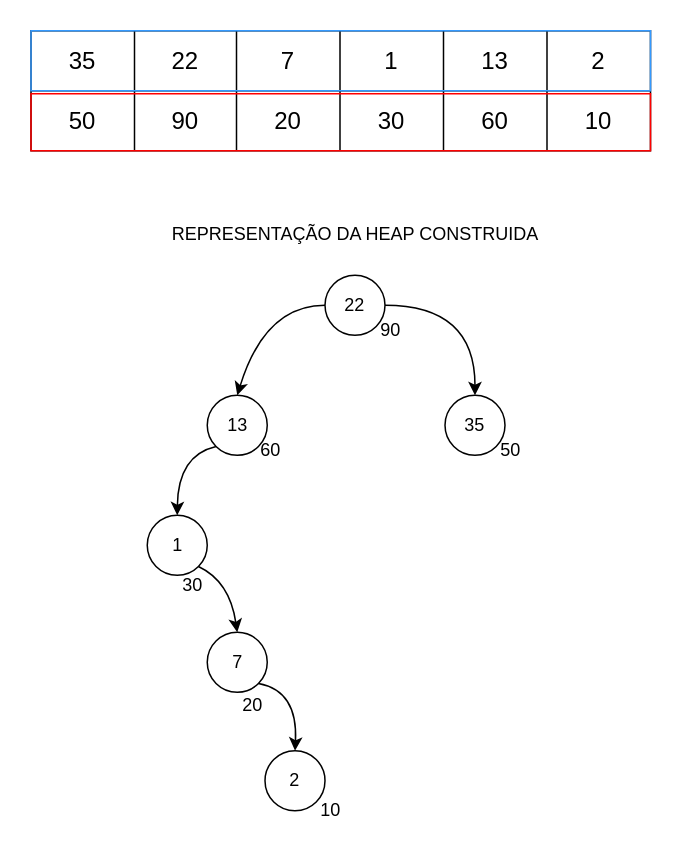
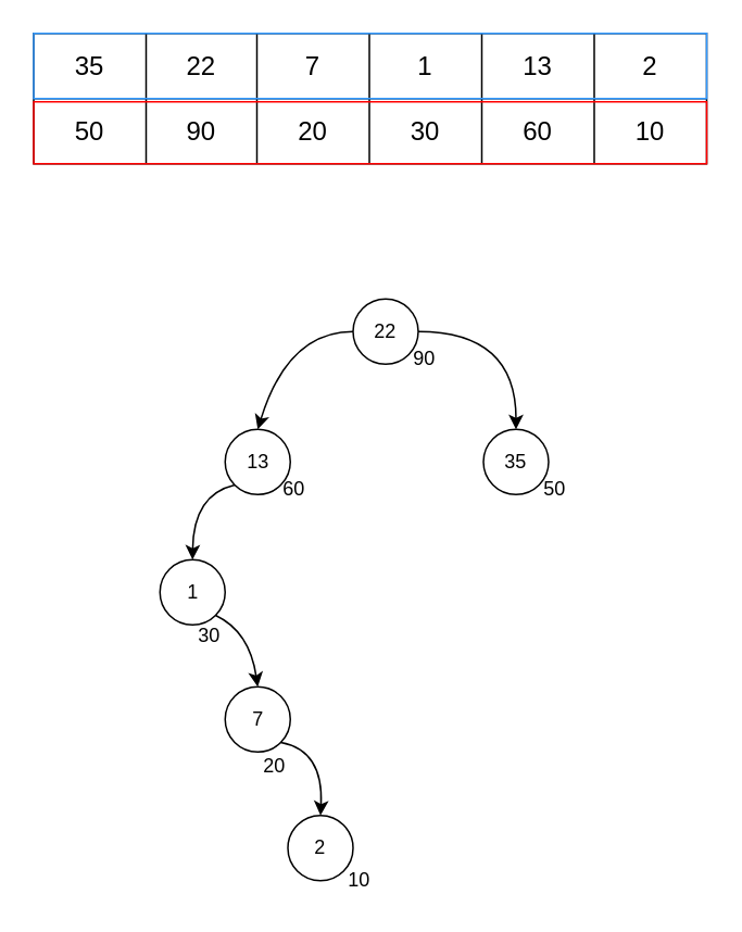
  <mxCell id="0" />
  <mxCell id="1" parent="0" />
  <mxCell id="2" value="" style="shape=table;startSize=0;container=1;collapsible=0;childLayout=tableLayout;fontSize=16;" vertex="1" parent="1"><mxGeometry x="20" y="20" width="413" height="80" as="geometry" /></mxCell>
  <mxCell id="3" value="" style="shape=tableRow;horizontal=0;startSize=0;swimlaneHead=0;swimlaneBody=0;strokeColor=inherit;top=0;left=0;bottom=0;right=0;collapsible=0;dropTarget=0;fillColor=none;points=[[0,0.5],[1,0.5]];portConstraint=eastwest;fontSize=16;" vertex="1" parent="2"><mxGeometry width="413" height="40" as="geometry" /></mxCell>
  <mxCell id="4" value="35" style="shape=partialRectangle;html=1;whiteSpace=wrap;connectable=0;strokeColor=inherit;overflow=hidden;fillColor=none;top=0;left=0;bottom=0;right=0;pointerEvents=1;fontSize=16;" vertex="1" parent="3"><mxGeometry width="69" height="40" as="geometry"><mxRectangle width="69" height="40" as="alternateBounds" /></mxGeometry></mxCell>
  <mxCell id="5" value="22" style="shape=partialRectangle;html=1;whiteSpace=wrap;connectable=0;strokeColor=inherit;overflow=hidden;fillColor=none;top=0;left=0;bottom=0;right=0;pointerEvents=1;fontSize=16;" vertex="1" parent="3"><mxGeometry x="69" width="68" height="40" as="geometry"><mxRectangle width="68" height="40" as="alternateBounds" /></mxGeometry></mxCell>
  <mxCell id="6" value="7" style="shape=partialRectangle;html=1;whiteSpace=wrap;connectable=0;strokeColor=inherit;overflow=hidden;fillColor=none;top=0;left=0;bottom=0;right=0;pointerEvents=1;fontSize=16;" vertex="1" parent="3"><mxGeometry x="137" width="69" height="40" as="geometry"><mxRectangle width="69" height="40" as="alternateBounds" /></mxGeometry></mxCell>
  <mxCell id="7" value="1" style="shape=partialRectangle;html=1;whiteSpace=wrap;connectable=0;strokeColor=inherit;overflow=hidden;fillColor=none;top=0;left=0;bottom=0;right=0;pointerEvents=1;fontSize=16;" vertex="1" parent="3"><mxGeometry x="206" width="69" height="40" as="geometry"><mxRectangle width="69" height="40" as="alternateBounds" /></mxGeometry></mxCell>
  <mxCell id="8" value="13" style="shape=partialRectangle;html=1;whiteSpace=wrap;connectable=0;strokeColor=inherit;overflow=hidden;fillColor=none;top=0;left=0;bottom=0;right=0;pointerEvents=1;fontSize=16;" vertex="1" parent="3"><mxGeometry x="275" width="69" height="40" as="geometry"><mxRectangle width="69" height="40" as="alternateBounds" /></mxGeometry></mxCell>
  <mxCell id="9" value="2" style="shape=partialRectangle;html=1;whiteSpace=wrap;connectable=0;strokeColor=inherit;overflow=hidden;fillColor=none;top=0;left=0;bottom=0;right=0;pointerEvents=1;fontSize=16;" vertex="1" parent="3"><mxGeometry x="344" width="69" height="40" as="geometry"><mxRectangle width="69" height="40" as="alternateBounds" /></mxGeometry></mxCell>
  <mxCell id="10" style="shape=tableRow;horizontal=0;startSize=0;swimlaneHead=0;swimlaneBody=0;strokeColor=inherit;top=0;left=0;bottom=0;right=0;collapsible=0;dropTarget=0;fillColor=none;points=[[0,0.5],[1,0.5]];portConstraint=eastwest;fontSize=16;" vertex="1" parent="2"><mxGeometry y="40" width="413" height="40" as="geometry" /></mxCell>
  <mxCell id="11" value="50" style="shape=partialRectangle;html=1;whiteSpace=wrap;connectable=0;strokeColor=inherit;overflow=hidden;fillColor=none;top=0;left=0;bottom=0;right=0;pointerEvents=1;fontSize=16;" vertex="1" parent="10"><mxGeometry width="69" height="40" as="geometry"><mxRectangle width="69" height="40" as="alternateBounds" /></mxGeometry></mxCell>
  <mxCell id="12" value="90" style="shape=partialRectangle;html=1;whiteSpace=wrap;connectable=0;strokeColor=inherit;overflow=hidden;fillColor=none;top=0;left=0;bottom=0;right=0;pointerEvents=1;fontSize=16;" vertex="1" parent="10"><mxGeometry x="69" width="68" height="40" as="geometry"><mxRectangle width="68" height="40" as="alternateBounds" /></mxGeometry></mxCell>
  <mxCell id="13" value="20" style="shape=partialRectangle;html=1;whiteSpace=wrap;connectable=0;strokeColor=inherit;overflow=hidden;fillColor=none;top=0;left=0;bottom=0;right=0;pointerEvents=1;fontSize=16;" vertex="1" parent="10"><mxGeometry x="137" width="69" height="40" as="geometry"><mxRectangle width="69" height="40" as="alternateBounds" /></mxGeometry></mxCell>
  <mxCell id="14" value="30" style="shape=partialRectangle;html=1;whiteSpace=wrap;connectable=0;strokeColor=inherit;overflow=hidden;fillColor=none;top=0;left=0;bottom=0;right=0;pointerEvents=1;fontSize=16;" vertex="1" parent="10"><mxGeometry x="206" width="69" height="40" as="geometry"><mxRectangle width="69" height="40" as="alternateBounds" /></mxGeometry></mxCell>
  <mxCell id="15" value="60" style="shape=partialRectangle;html=1;whiteSpace=wrap;connectable=0;strokeColor=inherit;overflow=hidden;fillColor=none;top=0;left=0;bottom=0;right=0;pointerEvents=1;fontSize=16;" vertex="1" parent="10"><mxGeometry x="275" width="69" height="40" as="geometry"><mxRectangle width="69" height="40" as="alternateBounds" /></mxGeometry></mxCell>
  <mxCell id="16" value="10" style="shape=partialRectangle;html=1;whiteSpace=wrap;connectable=0;strokeColor=inherit;overflow=hidden;fillColor=none;top=0;left=0;bottom=0;right=0;pointerEvents=1;fontSize=16;" vertex="1" parent="10"><mxGeometry x="344" width="69" height="40" as="geometry"><mxRectangle width="69" height="40" as="alternateBounds" /></mxGeometry></mxCell>
  <mxCell id="17" value="22" style="ellipse;whiteSpace=wrap;html=1;aspect=fixed;" vertex="1" parent="1"><mxGeometry x="216" y="183" width="40" height="40" as="geometry" /></mxCell>
  <mxCell id="18" value="13" style="ellipse;whiteSpace=wrap;html=1;aspect=fixed;" vertex="1" parent="1"><mxGeometry x="137.5" y="263" width="40" height="40" as="geometry" /></mxCell>
  <mxCell id="19" value="35" style="ellipse;whiteSpace=wrap;html=1;aspect=fixed;" vertex="1" parent="1"><mxGeometry x="296" y="263" width="40" height="40" as="geometry" /></mxCell>
  <mxCell id="20" value="1" style="ellipse;whiteSpace=wrap;html=1;aspect=fixed;" vertex="1" parent="1"><mxGeometry x="97.5" y="343" width="40" height="40" as="geometry" /></mxCell>
  <mxCell id="21" value="" style="curved=1;endArrow=classic;html=1;rounded=0;exitX=0;exitY=0.5;exitDx=0;exitDy=0;entryX=0.5;entryY=0;entryDx=0;entryDy=0;" edge="1" parent="1" source="17" target="18"><mxGeometry width="50" height="50" relative="1" as="geometry"><mxPoint x="-4" y="313" as="sourcePoint" /><mxPoint x="46" y="263" as="targetPoint" /><Array as="points"><mxPoint x="176" y="203" /></Array></mxGeometry></mxCell>
  <mxCell id="22" value="" style="curved=1;endArrow=classic;html=1;rounded=0;exitX=0;exitY=1;exitDx=0;exitDy=0;entryX=0.5;entryY=0;entryDx=0;entryDy=0;" edge="1" parent="1" source="18" target="20"><mxGeometry width="50" height="50" relative="1" as="geometry"><mxPoint x="124" y="283" as="sourcePoint" /><mxPoint x="66" y="343" as="targetPoint" /><Array as="points"><mxPoint x="118" y="303" /></Array></mxGeometry></mxCell>
  <mxCell id="23" value="" style="curved=1;endArrow=classic;html=1;rounded=0;exitX=1;exitY=0.5;exitDx=0;exitDy=0;entryX=0.5;entryY=0;entryDx=0;entryDy=0;" edge="1" parent="1" source="17" target="19"><mxGeometry width="50" height="50" relative="1" as="geometry"><mxPoint x="424" y="193" as="sourcePoint" /><mxPoint x="366" y="253" as="targetPoint" /><Array as="points"><mxPoint x="316" y="203" /></Array></mxGeometry></mxCell>
- <mxCell id="24" value="REPRESENTAÇÃO DA HEAP CONSTRUIDA" style="text;html=1;align=center;verticalAlign=middle;resizable=0;points=[];autosize=1;strokeColor=none;fillColor=none;" vertex="1" parent="1"><mxGeometry x="101" y="141" width="270" height="30" as="geometry" /></mxCell>
  <mxCell id="25" value="7" style="ellipse;whiteSpace=wrap;html=1;aspect=fixed;" vertex="1" parent="1"><mxGeometry x="137.5" y="421" width="40" height="40" as="geometry" /></mxCell>
  <mxCell id="26" value="" style="curved=1;endArrow=classic;html=1;rounded=0;exitX=1;exitY=1;exitDx=0;exitDy=0;entryX=0.5;entryY=0;entryDx=0;entryDy=0;" edge="1" parent="1" target="25" source="20"><mxGeometry width="50" height="50" relative="1" as="geometry"><mxPoint x="128.5" y="381" as="sourcePoint" /><mxPoint x="166.5" y="413" as="targetPoint" /><Array as="points"><mxPoint x="152.5" y="387" /></Array></mxGeometry></mxCell>
  <mxCell id="27" value="" style="rounded=0;whiteSpace=wrap;html=1;fillColor=none;strokeColor=#3399FF;" vertex="1" parent="1"><mxGeometry x="20" y="20" width="413" height="40" as="geometry" /></mxCell>
  <mxCell id="28" value="" style="rounded=0;whiteSpace=wrap;html=1;fillColor=none;strokeColor=#FF0000;" vertex="1" parent="1"><mxGeometry x="20" y="62" width="413" height="38" as="geometry" /></mxCell>
  <mxCell id="29" value="90" style="text;html=1;align=center;verticalAlign=middle;whiteSpace=wrap;rounded=0;" vertex="1" parent="1"><mxGeometry x="250" y="210" width="20" height="20" as="geometry" /></mxCell>
  <mxCell id="30" value="60" style="text;html=1;align=center;verticalAlign=middle;whiteSpace=wrap;rounded=0;" vertex="1" parent="1"><mxGeometry x="170" y="290" width="20" height="20" as="geometry" /></mxCell>
  <mxCell id="31" value="30" style="text;html=1;align=center;verticalAlign=middle;whiteSpace=wrap;rounded=0;" vertex="1" parent="1"><mxGeometry x="117.5" y="380" width="20" height="20" as="geometry" /></mxCell>
  <mxCell id="32" value="20" style="text;html=1;align=center;verticalAlign=middle;whiteSpace=wrap;rounded=0;" vertex="1" parent="1"><mxGeometry x="157.5" y="460" width="20" height="20" as="geometry" /></mxCell>
  <mxCell id="33" value="50" style="text;html=1;align=center;verticalAlign=middle;whiteSpace=wrap;rounded=0;" vertex="1" parent="1"><mxGeometry x="330" y="290" width="20" height="20" as="geometry" /></mxCell>
  <mxCell id="34" value="2" style="ellipse;whiteSpace=wrap;html=1;aspect=fixed;" vertex="1" parent="1"><mxGeometry x="176" y="500" width="40" height="40" as="geometry" /></mxCell>
  <mxCell id="35" value="" style="curved=1;endArrow=classic;html=1;rounded=0;exitX=1;exitY=1;exitDx=0;exitDy=0;entryX=0.5;entryY=0;entryDx=0;entryDy=0;" edge="1" parent="1" target="34" source="25"><mxGeometry width="50" height="50" relative="1" as="geometry"><mxPoint x="177.5" y="450" as="sourcePoint" /><mxPoint x="212" y="486" as="targetPoint" /><Array as="points"><mxPoint x="198" y="460" /></Array></mxGeometry></mxCell>
  <mxCell id="36" value="10" style="text;html=1;align=center;verticalAlign=middle;whiteSpace=wrap;rounded=0;" vertex="1" parent="1"><mxGeometry x="210" y="530" width="20" height="20" as="geometry" /></mxCell>
